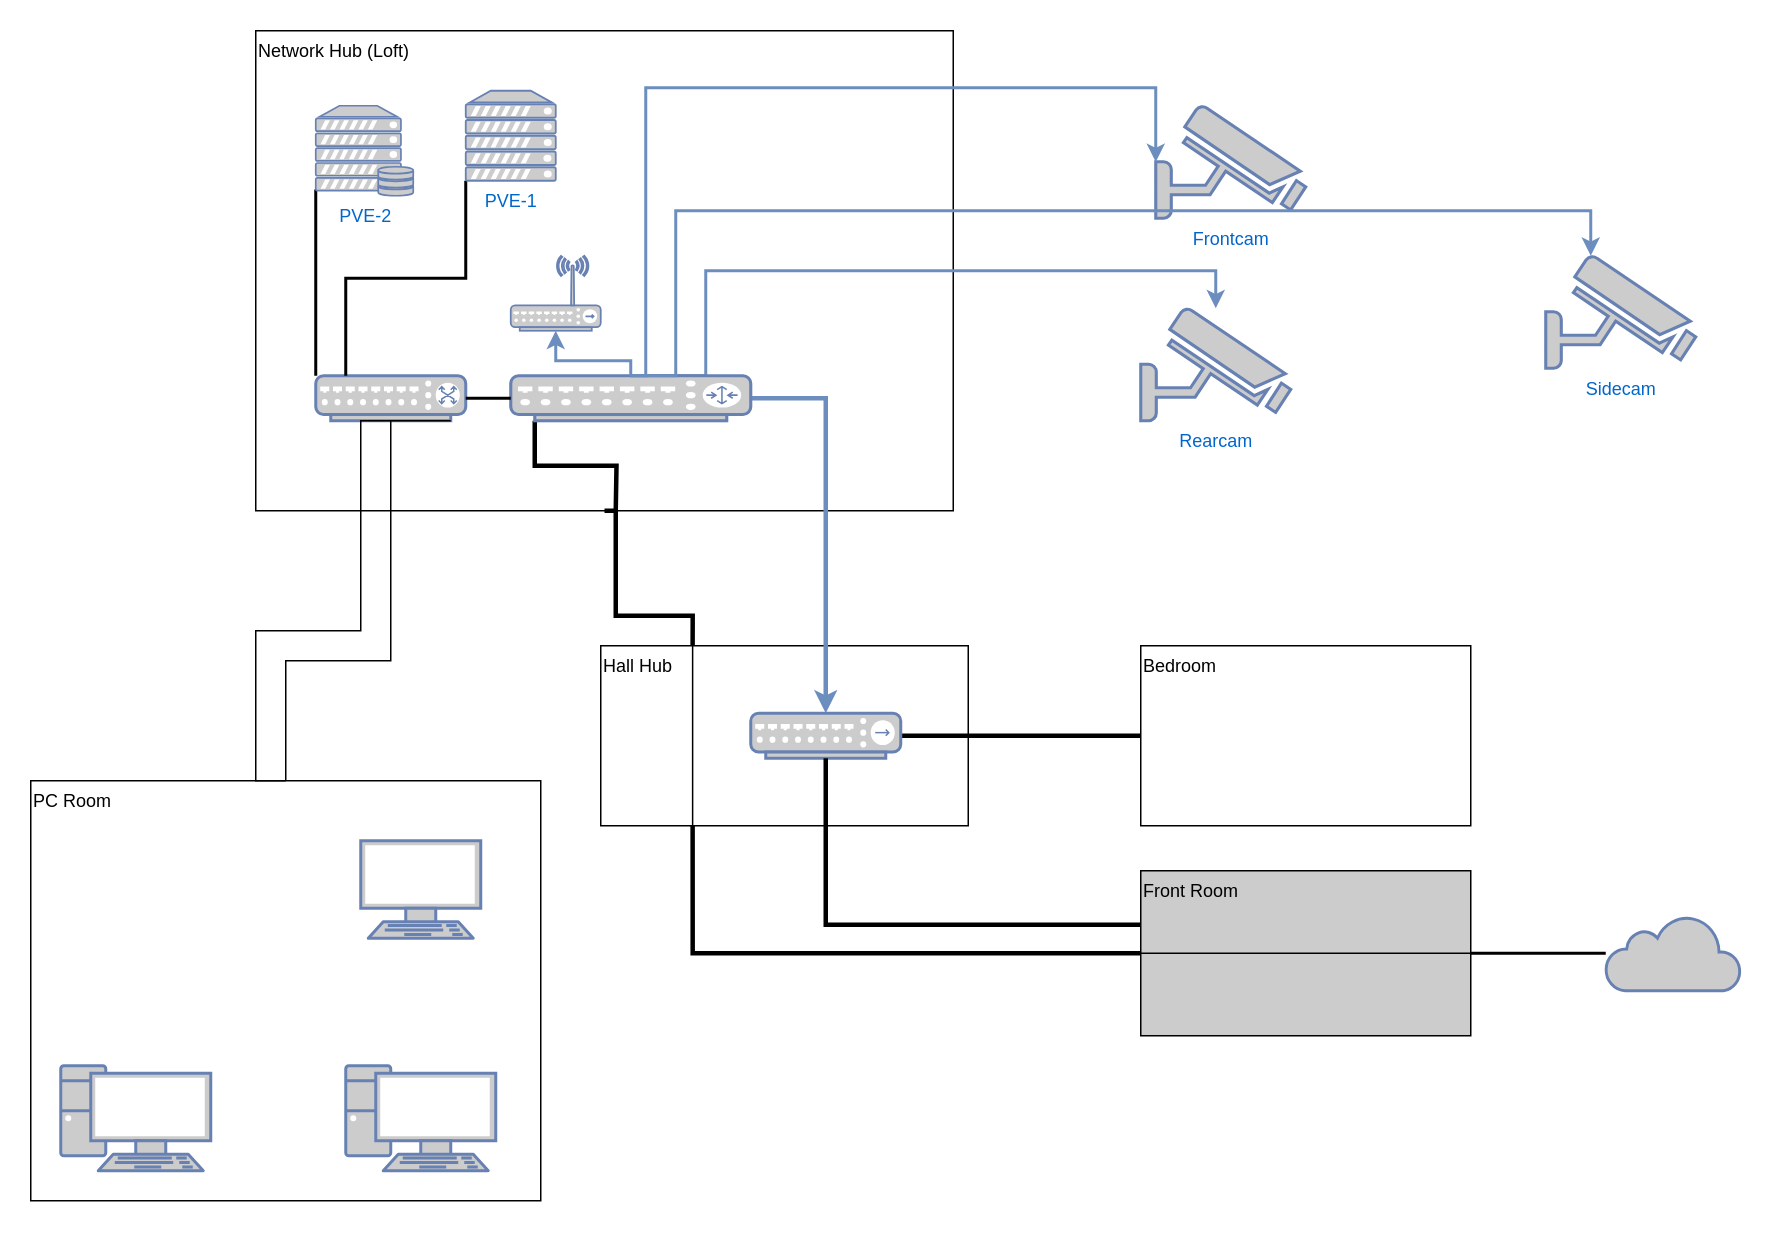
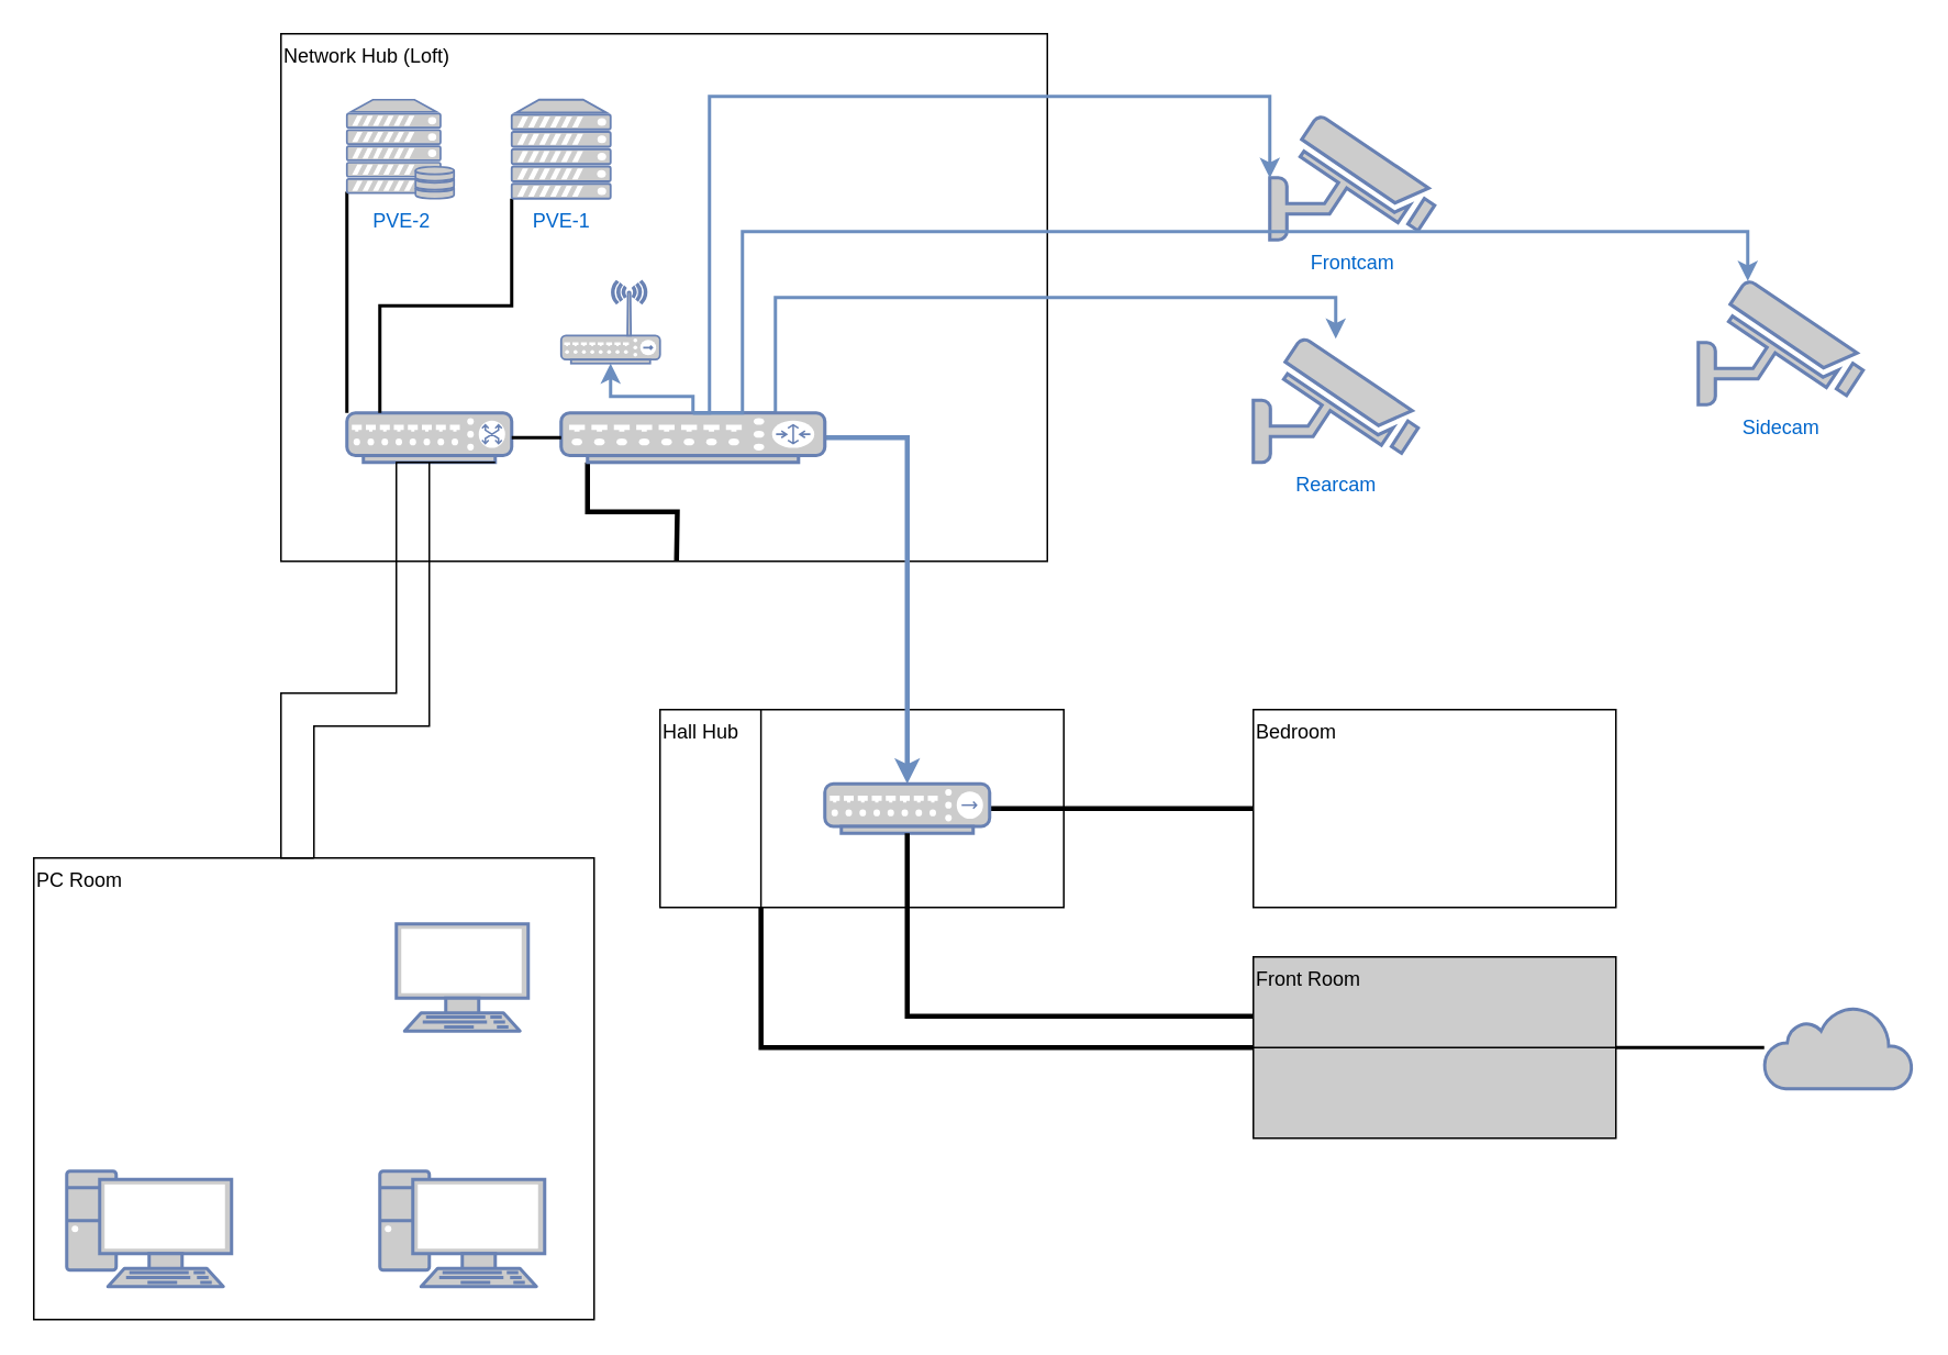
  <mxCell id="0" />
  <mxCell id="1" parent="0" />
  <mxCell id="2" value="Network Hub (Loft)" style="rounded=0;whiteSpace=wrap;html=1;verticalAlign=top;align=left;" vertex="1" parent="1"><mxGeometry x="170" y="20" width="465" height="320" as="geometry" /></mxCell>
  <mxCell id="3" style="edgeStyle=orthogonalEdgeStyle;rounded=0;orthogonalLoop=1;jettySize=auto;html=1;exitX=0.25;exitY=1;exitDx=0;exitDy=0;entryX=0;entryY=0.5;entryDx=0;entryDy=0;endArrow=none;endFill=0;strokeWidth=3;" edge="1" parent="1" source="4" target="6"><mxGeometry relative="1" as="geometry" /></mxCell>
  <mxCell id="4" value="Hall Hub" style="rounded=0;whiteSpace=wrap;html=1;verticalAlign=top;align=left;" vertex="1" parent="1"><mxGeometry x="400" y="430" width="245" height="120" as="geometry" /></mxCell>
- <mxCell id="5" style="edgeStyle=orthogonalEdgeStyle;rounded=0;orthogonalLoop=1;jettySize=auto;html=1;entryX=0.25;entryY=0;entryDx=0;entryDy=0;endArrow=none;endFill=0;strokeWidth=3;exitX=0.5;exitY=1;exitDx=0;exitDy=0;" edge="1" parent="1" source="2" target="4"><mxGeometry relative="1" as="geometry"><mxPoint x="170" y="350" as="sourcePoint" /><Array as="points"><mxPoint x="410" y="410" /><mxPoint x="461" y="410" /></Array></mxGeometry></mxCell>
  <mxCell id="6" value="Front Room" style="rounded=0;whiteSpace=wrap;html=1;verticalAlign=top;align=left;fillColor=#cccccc;" vertex="1" parent="1"><mxGeometry x="760" y="580" width="220" height="110" as="geometry" /></mxCell>
  <mxCell id="7" style="edgeStyle=orthogonalEdgeStyle;rounded=0;orthogonalLoop=1;jettySize=auto;html=1;entryX=1;entryY=0.5;entryDx=0;entryDy=0;endArrow=none;endFill=0;strokeWidth=2;" edge="1" parent="1" source="8" target="6"><mxGeometry relative="1" as="geometry" /></mxCell>
  <mxCell id="8" value="" style="html=1;outlineConnect=0;fillColor=#CCCCCC;strokeColor=#6881B3;gradientColor=none;gradientDirection=north;strokeWidth=2;shape=mxgraph.networks.cloud;fontColor=#ffffff;" vertex="1" parent="1"><mxGeometry x="1070" y="610" width="90" height="50" as="geometry" /></mxCell>
  <mxCell id="9" value="" style="endArrow=none;html=1;rounded=0;entryX=1;entryY=0.5;entryDx=0;entryDy=0;exitX=0;exitY=0.5;exitDx=0;exitDy=0;" edge="1" parent="1" source="6" target="6"><mxGeometry width="50" height="50" relative="1" as="geometry"><mxPoint x="760" y="640" as="sourcePoint" /><mxPoint x="810" y="590" as="targetPoint" /></mxGeometry></mxCell>
  <mxCell id="10" value="PC Room" style="rounded=0;whiteSpace=wrap;html=1;verticalAlign=top;align=left;" vertex="1" parent="1"><mxGeometry x="20" y="520" width="340" height="280" as="geometry" /></mxCell>
  <mxCell id="11" value="" style="endArrow=none;html=1;rounded=0;entryX=0.25;entryY=0;entryDx=0;entryDy=0;exitX=0.25;exitY=1;exitDx=0;exitDy=0;" edge="1" parent="1" source="4" target="4"><mxGeometry width="50" height="50" relative="1" as="geometry"><mxPoint x="430" y="510" as="sourcePoint" /><mxPoint x="480" y="460" as="targetPoint" /></mxGeometry></mxCell>
  <mxCell id="12" value="Bedroom" style="rounded=0;whiteSpace=wrap;html=1;verticalAlign=top;align=left;" vertex="1" parent="1"><mxGeometry x="760" y="430" width="220" height="120" as="geometry" /></mxCell>
  <mxCell id="13" value="" style="fontColor=#0066CC;verticalAlign=top;verticalLabelPosition=bottom;labelPosition=center;align=center;html=1;outlineConnect=0;fillColor=#CCCCCC;strokeColor=#6881B3;gradientColor=none;gradientDirection=north;strokeWidth=2;shape=mxgraph.networks.pc;" vertex="1" parent="1"><mxGeometry x="230" y="710" width="100" height="70" as="geometry" /></mxCell>
  <mxCell id="14" value="" style="fontColor=#0066CC;verticalAlign=top;verticalLabelPosition=bottom;labelPosition=center;align=center;html=1;outlineConnect=0;fillColor=#CCCCCC;strokeColor=#6881B3;gradientColor=none;gradientDirection=north;strokeWidth=2;shape=mxgraph.networks.pc;" vertex="1" parent="1"><mxGeometry x="40" y="710" width="100" height="70" as="geometry" /></mxCell>
  <mxCell id="15" value="" style="fontColor=#0066CC;verticalAlign=top;verticalLabelPosition=bottom;labelPosition=center;align=center;html=1;outlineConnect=0;fillColor=#CCCCCC;strokeColor=#6881B3;gradientColor=none;gradientDirection=north;strokeWidth=2;shape=mxgraph.networks.terminal;" vertex="1" parent="1"><mxGeometry x="240" y="560" width="80" height="65" as="geometry" /></mxCell>
  <mxCell id="16" style="edgeStyle=orthogonalEdgeStyle;rounded=0;orthogonalLoop=1;jettySize=auto;html=1;exitX=0.1;exitY=1;exitDx=0;exitDy=0;exitPerimeter=0;endArrow=none;endFill=0;strokeWidth=3;" edge="1" parent="1" source="19"><mxGeometry relative="1" as="geometry"><mxPoint x="410" y="340" as="targetPoint" /></mxGeometry></mxCell>
  <mxCell id="17" style="edgeStyle=orthogonalEdgeStyle;rounded=0;orthogonalLoop=1;jettySize=auto;html=1;exitX=1;exitY=0.5;exitDx=0;exitDy=0;exitPerimeter=0;strokeWidth=3;endArrow=classic;endFill=1;fillColor=#dae8fc;strokeColor=#6c8ebf;" edge="1" parent="1" source="19" target="21"><mxGeometry relative="1" as="geometry" /></mxCell>
  <mxCell id="18" style="edgeStyle=orthogonalEdgeStyle;rounded=0;orthogonalLoop=1;jettySize=auto;html=1;exitX=0.5;exitY=0;exitDx=0;exitDy=0;exitPerimeter=0;fillColor=#dae8fc;strokeColor=#6c8ebf;strokeWidth=2;" edge="1" parent="1" source="19" target="26"><mxGeometry relative="1" as="geometry"><Array as="points"><mxPoint x="470" y="250" /><mxPoint x="470" y="180" /><mxPoint x="810" y="180" /></Array></mxGeometry></mxCell>
  <mxCell id="19" value="" style="fontColor=#0066CC;verticalAlign=top;verticalLabelPosition=bottom;labelPosition=center;align=center;html=1;outlineConnect=0;fillColor=#CCCCCC;strokeColor=#6881B3;gradientColor=none;gradientDirection=north;strokeWidth=2;shape=mxgraph.networks.router;" vertex="1" parent="1"><mxGeometry x="340" y="250" width="160" height="30" as="geometry" /></mxCell>
  <mxCell id="20" style="edgeStyle=orthogonalEdgeStyle;rounded=0;orthogonalLoop=1;jettySize=auto;html=1;exitX=1;exitY=0.5;exitDx=0;exitDy=0;exitPerimeter=0;entryX=0;entryY=0.5;entryDx=0;entryDy=0;strokeWidth=3;endArrow=none;endFill=0;" edge="1" parent="1" source="21" target="12"><mxGeometry relative="1" as="geometry" /></mxCell>
  <mxCell id="21" value="" style="fontColor=#0066CC;verticalAlign=top;verticalLabelPosition=bottom;labelPosition=center;align=center;html=1;outlineConnect=0;fillColor=#CCCCCC;strokeColor=#6881B3;gradientColor=none;gradientDirection=north;strokeWidth=2;shape=mxgraph.networks.hub;" vertex="1" parent="1"><mxGeometry x="500" y="475" width="100" height="30" as="geometry" /></mxCell>
  <mxCell id="22" value="" style="fontColor=#0066CC;verticalAlign=top;verticalLabelPosition=bottom;labelPosition=center;align=center;html=1;outlineConnect=0;fillColor=#CCCCCC;strokeColor=#6881B3;gradientColor=none;gradientDirection=north;strokeWidth=2;shape=mxgraph.networks.switch;" vertex="1" parent="1"><mxGeometry x="210" y="250" width="100" height="30" as="geometry" /></mxCell>
  <mxCell id="23" style="edgeStyle=orthogonalEdgeStyle;rounded=0;orthogonalLoop=1;jettySize=auto;html=1;exitX=1;exitY=0.5;exitDx=0;exitDy=0;exitPerimeter=0;entryX=0;entryY=0.5;entryDx=0;entryDy=0;entryPerimeter=0;endArrow=none;endFill=0;strokeWidth=2;" edge="1" parent="1" source="22" target="19"><mxGeometry relative="1" as="geometry" /></mxCell>
  <mxCell id="24" style="edgeStyle=orthogonalEdgeStyle;rounded=0;orthogonalLoop=1;jettySize=auto;html=1;exitX=0.5;exitY=1;exitDx=0;exitDy=0;exitPerimeter=0;entryX=0.5;entryY=0;entryDx=0;entryDy=0;endArrow=none;endFill=0;" edge="1" parent="1" source="22" target="10"><mxGeometry relative="1" as="geometry"><Array as="points"><mxPoint x="240" y="280" /><mxPoint x="240" y="420" /><mxPoint x="170" y="420" /></Array></mxGeometry></mxCell>
  <mxCell id="25" style="edgeStyle=orthogonalEdgeStyle;rounded=0;orthogonalLoop=1;jettySize=auto;html=1;exitX=0.9;exitY=1;exitDx=0;exitDy=0;exitPerimeter=0;entryX=0.5;entryY=0;entryDx=0;entryDy=0;endArrow=none;endFill=0;" edge="1" parent="1" source="22" target="10"><mxGeometry relative="1" as="geometry"><Array as="points"><mxPoint x="260" y="280" /><mxPoint x="260" y="440" /><mxPoint x="190" y="440" /></Array></mxGeometry></mxCell>
  <mxCell id="26" value="Rearcam" style="fontColor=#0066CC;verticalAlign=top;verticalLabelPosition=bottom;labelPosition=center;align=center;html=1;outlineConnect=0;fillColor=#CCCCCC;strokeColor=#6881B3;gradientColor=none;gradientDirection=north;strokeWidth=2;shape=mxgraph.networks.security_camera;" vertex="1" parent="1"><mxGeometry x="760" y="205" width="100" height="75" as="geometry" /></mxCell>
  <mxCell id="27" value="Sidecam" style="fontColor=#0066CC;verticalAlign=top;verticalLabelPosition=bottom;labelPosition=center;align=center;html=1;outlineConnect=0;fillColor=#CCCCCC;strokeColor=#6881B3;gradientColor=none;gradientDirection=north;strokeWidth=2;shape=mxgraph.networks.security_camera;" vertex="1" parent="1"><mxGeometry x="1030" y="170" width="100" height="75" as="geometry" /></mxCell>
  <mxCell id="28" value="Frontcam" style="fontColor=#0066CC;verticalAlign=top;verticalLabelPosition=bottom;labelPosition=center;align=center;html=1;outlineConnect=0;fillColor=#CCCCCC;strokeColor=#6881B3;gradientColor=none;gradientDirection=north;strokeWidth=2;shape=mxgraph.networks.security_camera;" vertex="1" parent="1"><mxGeometry x="770" y="70" width="100" height="75" as="geometry" /></mxCell>
  <mxCell id="29" style="edgeStyle=orthogonalEdgeStyle;rounded=0;orthogonalLoop=1;jettySize=auto;html=1;exitX=0.5;exitY=1;exitDx=0;exitDy=0;exitPerimeter=0;entryX=0;entryY=0.327;entryDx=0;entryDy=0;entryPerimeter=0;strokeWidth=3;endArrow=none;endFill=0;" edge="1" parent="1" source="21" target="6"><mxGeometry relative="1" as="geometry" /></mxCell>
  <mxCell id="30" style="edgeStyle=orthogonalEdgeStyle;rounded=0;orthogonalLoop=1;jettySize=auto;html=1;exitX=0.5;exitY=0;exitDx=0;exitDy=0;exitPerimeter=0;entryX=0;entryY=0.5;entryDx=0;entryDy=0;entryPerimeter=0;endArrow=classic;endFill=1;strokeWidth=2;fillColor=#dae8fc;strokeColor=#6c8ebf;" edge="1" parent="1" source="19" target="28"><mxGeometry relative="1" as="geometry"><Array as="points"><mxPoint x="430" y="250" /><mxPoint x="430" y="58" /></Array></mxGeometry></mxCell>
  <mxCell id="31" style="edgeStyle=orthogonalEdgeStyle;rounded=0;orthogonalLoop=1;jettySize=auto;html=1;exitX=0.5;exitY=0;exitDx=0;exitDy=0;exitPerimeter=0;entryX=0.3;entryY=0;entryDx=0;entryDy=0;entryPerimeter=0;fillColor=#dae8fc;strokeColor=#6c8ebf;strokeWidth=2;" edge="1" parent="1" source="19" target="27"><mxGeometry relative="1" as="geometry"><Array as="points"><mxPoint x="450" y="250" /><mxPoint x="450" y="140" /><mxPoint x="1060" y="140" /></Array></mxGeometry></mxCell>
  <mxCell id="32" style="edgeStyle=orthogonalEdgeStyle;rounded=0;orthogonalLoop=1;jettySize=auto;html=1;strokeWidth=2;endArrow=none;endFill=0;exitX=0;exitY=0.93;exitDx=0;exitDy=0;exitPerimeter=0;" edge="1" parent="1" source="33" target="22"><mxGeometry relative="1" as="geometry"><Array as="points"><mxPoint x="210" y="180" /><mxPoint x="210" y="180" /></Array></mxGeometry></mxCell>
- <mxCell id="33" value="PVE-2" style="fontColor=#0066CC;verticalAlign=top;verticalLabelPosition=bottom;labelPosition=center;align=center;html=1;outlineConnect=0;fillColor=#CCCCCC;strokeColor=#6881B3;gradientColor=none;gradientDirection=north;strokeWidth=2;shape=mxgraph.networks.server_storage;" vertex="1" parent="1"><mxGeometry x="210" y="70" width="65" height="60" as="geometry" /></mxCell>
+ <mxCell id="33" value="PVE-2" style="fontColor=#0066CC;verticalAlign=top;verticalLabelPosition=bottom;labelPosition=center;align=center;html=1;outlineConnect=0;fillColor=#CCCCCC;strokeColor=#6881B3;gradientColor=none;gradientDirection=north;strokeWidth=2;shape=mxgraph.networks.server_storage;" vertex="1" parent="1"><mxGeometry x="210" y="60" width="65" height="60" as="geometry" /></mxCell>
  <mxCell id="34" style="edgeStyle=orthogonalEdgeStyle;rounded=0;orthogonalLoop=1;jettySize=auto;html=1;exitX=0;exitY=1;exitDx=0;exitDy=0;exitPerimeter=0;endArrow=none;endFill=0;strokeWidth=2;" edge="1" parent="1" source="35" target="22"><mxGeometry relative="1" as="geometry"><Array as="points"><mxPoint x="310" y="185" /><mxPoint x="230" y="185" /></Array></mxGeometry></mxCell>
  <mxCell id="35" value="PVE-1" style="fontColor=#0066CC;verticalAlign=top;verticalLabelPosition=bottom;labelPosition=center;align=center;html=1;outlineConnect=0;fillColor=#CCCCCC;strokeColor=#6881B3;gradientColor=none;gradientDirection=north;strokeWidth=2;shape=mxgraph.networks.server;" vertex="1" parent="1"><mxGeometry x="310" y="60" width="60" height="60" as="geometry" /></mxCell>
  <mxCell id="36" style="edgeStyle=orthogonalEdgeStyle;rounded=0;orthogonalLoop=1;jettySize=auto;html=1;startArrow=classic;startFill=1;endArrow=none;endFill=0;fillColor=#dae8fc;strokeColor=#6c8ebf;strokeWidth=2;" edge="1" parent="1" source="37" target="19"><mxGeometry relative="1" as="geometry" /></mxCell>
  <mxCell id="37" value="" style="fontColor=#0066CC;verticalAlign=top;verticalLabelPosition=bottom;labelPosition=center;align=center;html=1;outlineConnect=0;fillColor=#CCCCCC;strokeColor=#6881B3;gradientColor=none;gradientDirection=north;strokeWidth=2;shape=mxgraph.networks.wireless_hub;" vertex="1" parent="1"><mxGeometry x="340" y="170" width="60" height="50" as="geometry" /></mxCell>
